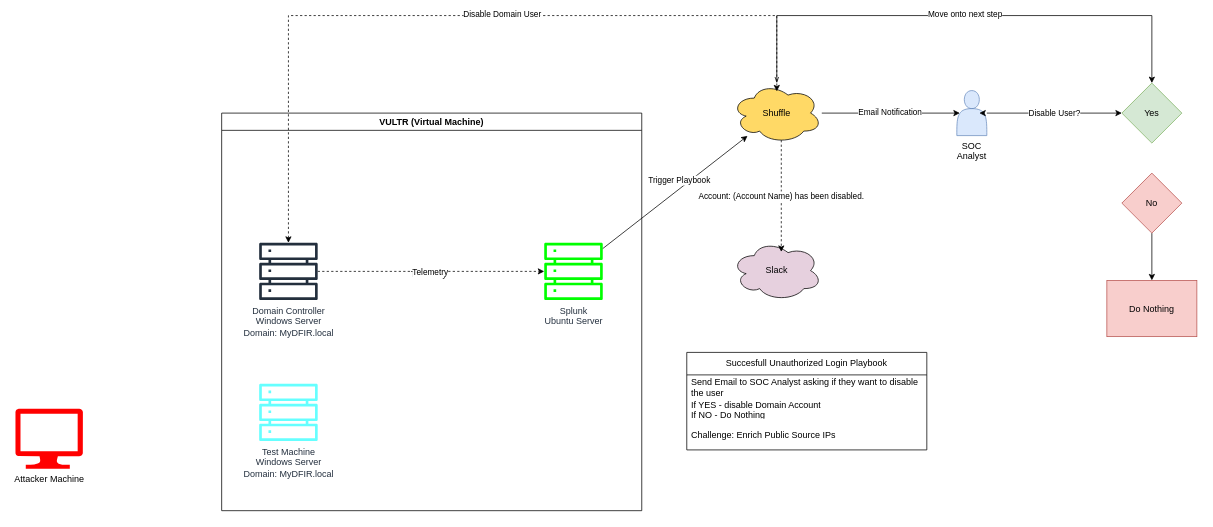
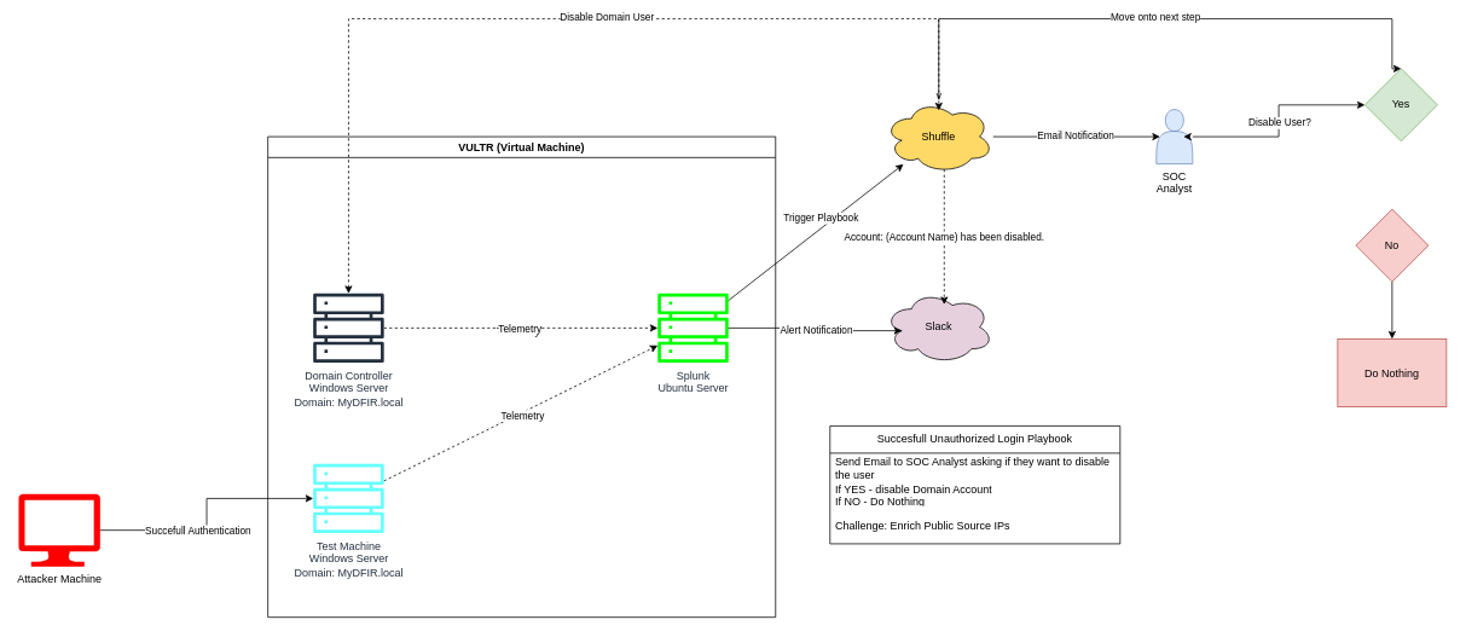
  <mxCell id="0" />
  <mxCell id="1" parent="0" />
+ <mxCell id="2" style="edgeStyle=orthogonalEdgeStyle;rounded=0;orthogonalLoop=1;jettySize=auto;html=1;" edge="1" parent="1" source="4" target="8"><mxGeometry relative="1" as="geometry" /></mxCell>
+ <mxCell id="3" value="Succefull Authentication" style="edgeLabel;html=1;align=center;verticalAlign=middle;resizable=0;points=[];" vertex="1" connectable="0" parent="2"><mxGeometry x="-0.209" relative="1" as="geometry"><mxPoint as="offset" /></mxGeometry></mxCell>
  <mxCell id="4" value="Attacker Machine&lt;div&gt;&lt;br&gt;&lt;/div&gt;" style="verticalLabelPosition=bottom;html=1;verticalAlign=top;align=center;strokeColor=none;fillColor=#FF0000;shape=mxgraph.azure.computer;pointerEvents=1;" vertex="1" parent="1"><mxGeometry x="20" y="544" width="90" height="80" as="geometry" /></mxCell>
  <mxCell id="5" value="VULTR (Virtual Machine)" style="swimlane;whiteSpace=wrap;html=1;" vertex="1" parent="1"><mxGeometry x="295" y="150" width="560" height="530" as="geometry" /></mxCell>
+ <mxCell id="6" style="rounded=0;orthogonalLoop=1;jettySize=auto;html=1;dashed=1;" edge="1" parent="5" source="8" target="13"><mxGeometry relative="1" as="geometry" /></mxCell>
+ <mxCell id="7" value="Telemetry" style="edgeLabel;html=1;align=center;verticalAlign=middle;resizable=0;points=[];" vertex="1" connectable="0" parent="6"><mxGeometry x="0.003" y="-3" relative="1" as="geometry"><mxPoint as="offset" /></mxGeometry></mxCell>
  <mxCell id="8" value="Test Machine&lt;div&gt;Windows Server&lt;/div&gt;&lt;div&gt;Domain: MyDFIR.local&lt;/div&gt;" style="sketch=0;outlineConnect=0;fontColor=#232F3E;gradientColor=none;fillColor=#66FFFF;strokeColor=none;dashed=0;verticalLabelPosition=bottom;verticalAlign=top;align=center;html=1;fontSize=12;fontStyle=0;aspect=fixed;pointerEvents=1;shape=mxgraph.aws4.servers;" vertex="1" parent="5"><mxGeometry x="50" y="360" width="78" height="78" as="geometry" /></mxCell>
  <mxCell id="9" style="edgeStyle=orthogonalEdgeStyle;rounded=0;orthogonalLoop=1;jettySize=auto;html=1;dashed=1;" edge="1" parent="5" source="12" target="13"><mxGeometry relative="1" as="geometry" /></mxCell>
  <mxCell id="10" value="Telemetry" style="edgeLabel;html=1;align=center;verticalAlign=middle;resizable=0;points=[];" vertex="1" connectable="0" parent="9"><mxGeometry x="-0.026" y="-3" relative="1" as="geometry"><mxPoint as="offset" /></mxGeometry></mxCell>
  <mxCell id="11" value="Telemetry" style="edgeLabel;html=1;align=center;verticalAlign=middle;resizable=0;points=[];" vertex="1" connectable="0" parent="9"><mxGeometry x="-0.013" relative="1" as="geometry"><mxPoint as="offset" /></mxGeometry></mxCell>
  <mxCell id="12" value="Domain Controller&lt;div&gt;Windows Server&lt;/div&gt;&lt;div&gt;Domain: MyDFIR.local&lt;/div&gt;" style="sketch=0;outlineConnect=0;fontColor=#232F3E;gradientColor=none;fillColor=#232F3D;strokeColor=none;dashed=0;verticalLabelPosition=bottom;verticalAlign=top;align=center;html=1;fontSize=12;fontStyle=0;aspect=fixed;pointerEvents=1;shape=mxgraph.aws4.servers;" vertex="1" parent="5"><mxGeometry x="50" y="172" width="78" height="78" as="geometry" /></mxCell>
  <mxCell id="13" value="Splunk&lt;br&gt;Ubuntu Server" style="sketch=0;outlineConnect=0;fontColor=#232F3E;gradientColor=none;fillColor=#00FF00;strokeColor=none;dashed=0;verticalLabelPosition=bottom;verticalAlign=top;align=center;html=1;fontSize=12;fontStyle=0;aspect=fixed;pointerEvents=1;shape=mxgraph.aws4.servers;" vertex="1" parent="5"><mxGeometry x="430" y="172" width="78" height="78" as="geometry" /></mxCell>
  <mxCell id="14" value="Slack" style="ellipse;shape=cloud;whiteSpace=wrap;html=1;fillColor=#E6D0DE;" vertex="1" parent="1"><mxGeometry x="975" y="320" width="120" height="80" as="geometry" /></mxCell>
  <mxCell id="15" style="edgeStyle=orthogonalEdgeStyle;rounded=0;orthogonalLoop=1;jettySize=auto;html=1;entryX=0.5;entryY=0;entryDx=0;entryDy=0;dashed=0;startArrow=openThin;startFill=0;" edge="1" parent="1" source="17" target="32"><mxGeometry relative="1" as="geometry"><Array as="points"><mxPoint x="1035" y="20" /><mxPoint x="1535" y="20" /></Array></mxGeometry></mxCell>
  <mxCell id="16" value="Move onto next step" style="edgeLabel;html=1;align=center;verticalAlign=middle;resizable=0;points=[];" vertex="1" connectable="0" parent="15"><mxGeometry y="3" relative="1" as="geometry"><mxPoint as="offset" /></mxGeometry></mxCell>
  <mxCell id="17" value="Shuffle" style="ellipse;shape=cloud;whiteSpace=wrap;html=1;fillColor=#FFD966;" vertex="1" parent="1"><mxGeometry x="975" y="110" width="120" height="80" as="geometry" /></mxCell>
+ <mxCell id="18" style="edgeStyle=orthogonalEdgeStyle;rounded=0;orthogonalLoop=1;jettySize=auto;html=1;entryX=0.16;entryY=0.55;entryDx=0;entryDy=0;entryPerimeter=0;" edge="1" parent="1" source="13" target="14"><mxGeometry relative="1" as="geometry" /></mxCell>
+ <mxCell id="19" value="Alert Notification" style="edgeLabel;html=1;align=center;verticalAlign=middle;resizable=0;points=[];" vertex="1" connectable="0" parent="18"><mxGeometry x="0.015" y="2" relative="1" as="geometry"><mxPoint as="offset" /></mxGeometry></mxCell>
  <mxCell id="20" style="rounded=0;orthogonalLoop=1;jettySize=auto;html=1;" edge="1" parent="1" source="13" target="17"><mxGeometry relative="1" as="geometry" /></mxCell>
  <mxCell id="21" value="Trigger Playbook" style="edgeLabel;html=1;align=center;verticalAlign=middle;resizable=0;points=[];" vertex="1" connectable="0" parent="20"><mxGeometry x="-0.005" y="1" relative="1" as="geometry"><mxPoint x="6" y="-15" as="offset" /></mxGeometry></mxCell>
  <mxCell id="22" value="Succesfull Unauthorized Login Playbook" style="swimlane;fontStyle=0;childLayout=stackLayout;horizontal=1;startSize=30;horizontalStack=0;resizeParent=1;resizeParentMax=0;resizeLast=0;collapsible=1;marginBottom=0;whiteSpace=wrap;html=1;" vertex="1" parent="1"><mxGeometry x="915" y="469" width="320" height="130" as="geometry" /></mxCell>
  <mxCell id="23" value="Send Email to SOC Analyst asking if they want to disable the user" style="text;strokeColor=none;fillColor=none;align=left;verticalAlign=middle;spacingLeft=4;spacingRight=4;overflow=hidden;points=[[0,0.5],[1,0.5]];portConstraint=eastwest;rotatable=0;whiteSpace=wrap;html=1;" vertex="1" parent="22"><mxGeometry y="30" width="320" height="30" as="geometry" /></mxCell>
  <mxCell id="24" value="If YES - disable Domain Account&lt;div&gt;If NO - Do Nothing&lt;/div&gt;" style="text;strokeColor=none;fillColor=none;align=left;verticalAlign=middle;spacingLeft=4;spacingRight=4;overflow=hidden;points=[[0,0.5],[1,0.5]];portConstraint=eastwest;rotatable=0;whiteSpace=wrap;html=1;" vertex="1" parent="22"><mxGeometry y="60" width="320" height="30" as="geometry" /></mxCell>
  <mxCell id="25" value="Challenge: Enrich Public Source IPs" style="text;strokeColor=none;fillColor=none;align=left;verticalAlign=middle;spacingLeft=4;spacingRight=4;overflow=hidden;points=[[0,0.5],[1,0.5]];portConstraint=eastwest;rotatable=0;whiteSpace=wrap;html=1;" vertex="1" parent="22"><mxGeometry y="90" width="320" height="40" as="geometry" /></mxCell>
  <mxCell id="26" style="edgeStyle=orthogonalEdgeStyle;rounded=0;orthogonalLoop=1;jettySize=auto;html=1;" edge="1" parent="1" source="28" target="32"><mxGeometry relative="1" as="geometry" /></mxCell>
  <mxCell id="27" value="Disable User?" style="edgeLabel;html=1;align=center;verticalAlign=middle;resizable=0;points=[];" vertex="1" connectable="0" parent="26"><mxGeometry x="-0.011" relative="1" as="geometry"><mxPoint as="offset" /></mxGeometry></mxCell>
  <mxCell id="28" value="SOC Analyst" style="shape=actor;whiteSpace=wrap;html=1;align=center;labelPosition=center;verticalLabelPosition=bottom;verticalAlign=top;fillColor=#dae8fc;strokeColor=#6c8ebf;" vertex="1" parent="1"><mxGeometry x="1275" y="120" width="40" height="60" as="geometry" /></mxCell>
  <mxCell id="29" style="edgeStyle=orthogonalEdgeStyle;rounded=0;orthogonalLoop=1;jettySize=auto;html=1;exitX=0.9;exitY=0.5;exitDx=0;exitDy=0;exitPerimeter=0;entryX=0.75;entryY=0.5;entryDx=0;entryDy=0;entryPerimeter=0;labelPosition=center;verticalLabelPosition=bottom;align=center;verticalAlign=top;" edge="1" parent="1" source="28" target="28"><mxGeometry relative="1" as="geometry" /></mxCell>
  <mxCell id="30" style="edgeStyle=orthogonalEdgeStyle;rounded=0;orthogonalLoop=1;jettySize=auto;html=1;entryX=0.1;entryY=0.5;entryDx=0;entryDy=0;entryPerimeter=0;" edge="1" parent="1" source="17" target="28"><mxGeometry relative="1" as="geometry" /></mxCell>
  <mxCell id="31" value="Email Notification" style="edgeLabel;html=1;align=center;verticalAlign=middle;resizable=0;points=[];" vertex="1" connectable="0" parent="30"><mxGeometry x="-0.022" y="2" relative="1" as="geometry"><mxPoint as="offset" /></mxGeometry></mxCell>
- <mxCell id="32" value="Yes" style="rhombus;whiteSpace=wrap;html=1;fillColor=#d5e8d4;strokeColor=#82b366;" vertex="1" parent="1"><mxGeometry x="1495" y="110" width="80" height="80" as="geometry" /></mxCell>
+ <mxCell id="32" value="Yes" style="rhombus;whiteSpace=wrap;html=1;fillColor=#d5e8d4;strokeColor=#82b366;" vertex="1" parent="1"><mxGeometry x="1505" y="75" width="80" height="80" as="geometry" /></mxCell>
  <mxCell id="33" style="edgeStyle=orthogonalEdgeStyle;rounded=0;orthogonalLoop=1;jettySize=auto;html=1;entryX=0.5;entryY=0;entryDx=0;entryDy=0;" edge="1" parent="1" source="34" target="38"><mxGeometry relative="1" as="geometry" /></mxCell>
  <mxCell id="34" value="No" style="rhombus;whiteSpace=wrap;html=1;fillColor=#f8cecc;strokeColor=#b85450;" vertex="1" parent="1"><mxGeometry x="1495" y="230" width="80" height="80" as="geometry" /></mxCell>
  <mxCell id="35" style="edgeStyle=orthogonalEdgeStyle;rounded=0;orthogonalLoop=1;jettySize=auto;html=1;entryX=0.5;entryY=0.138;entryDx=0;entryDy=0;entryPerimeter=0;dashed=1;startArrow=classic;startFill=1;" edge="1" parent="1" source="12" target="17"><mxGeometry relative="1" as="geometry"><Array as="points"><mxPoint x="384" y="20" /><mxPoint x="1035" y="20" /></Array></mxGeometry></mxCell>
  <mxCell id="36" value="Disable Domain User" style="edgeLabel;html=1;align=center;verticalAlign=middle;resizable=0;points=[];" vertex="1" connectable="0" parent="35"><mxGeometry x="0.112" y="2" relative="1" as="geometry"><mxPoint as="offset" /></mxGeometry></mxCell>
  <mxCell id="37" value="Account: (Account Name) has been disabled." style="edgeStyle=orthogonalEdgeStyle;rounded=0;orthogonalLoop=1;jettySize=auto;html=1;exitX=0.55;exitY=0.95;exitDx=0;exitDy=0;exitPerimeter=0;entryX=0.55;entryY=0.188;entryDx=0;entryDy=0;entryPerimeter=0;dashed=1;" edge="1" parent="1" source="17" target="14"><mxGeometry relative="1" as="geometry" /></mxCell>
  <mxCell id="38" value="Do Nothing" style="rounded=0;whiteSpace=wrap;html=1;fillColor=#f8cecc;strokeColor=#b85450;" vertex="1" parent="1"><mxGeometry x="1475" y="373" width="120" height="75" as="geometry" /></mxCell>
